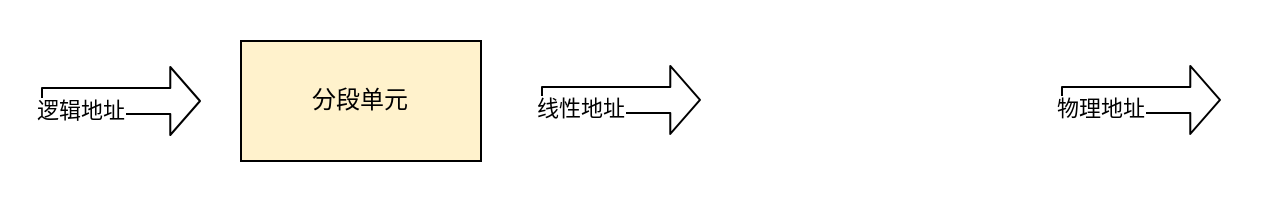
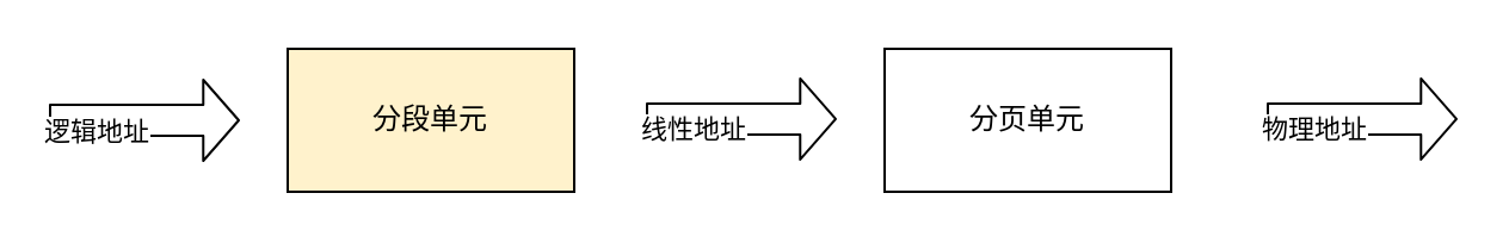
  <mxCell id="0" />
  <mxCell id="1" parent="0" />
  <mxCell id="2" value="分段单元" style="rounded=0;whiteSpace=wrap;html=1;fillColor=#fff2cc;" vertex="1" parent="1"><mxGeometry x="120" y="20" width="120" height="60" as="geometry" /></mxCell>
+ <mxCell id="3" value="分页单元" style="rounded=0;whiteSpace=wrap;html=1;" vertex="1" parent="1"><mxGeometry x="370" y="20" width="120" height="60" as="geometry" /></mxCell>
  <mxCell id="4" value="" style="shape=flexArrow;endArrow=classic;html=1;width=13;endSize=4.62;" edge="1" parent="1"><mxGeometry width="50" height="50" relative="1" as="geometry"><mxPoint x="20" y="50" as="sourcePoint" /><mxPoint x="100" y="50" as="targetPoint" /></mxGeometry></mxCell>
  <mxCell id="5" value="逻辑地址" style="edgeLabel;html=1;align=center;verticalAlign=middle;resizable=0;points=[];" vertex="1" connectable="0" parent="4"><mxGeometry x="-0.52" y="-4" relative="1" as="geometry"><mxPoint as="offset" /></mxGeometry></mxCell>
  <mxCell id="6" value="" style="shape=flexArrow;endArrow=classic;html=1;width=13;endSize=4.62;" edge="1" parent="1"><mxGeometry width="50" height="50" relative="1" as="geometry"><mxPoint x="270" y="49.44" as="sourcePoint" /><mxPoint x="350" y="49.44" as="targetPoint" /></mxGeometry></mxCell>
  <mxCell id="7" value="线性地址" style="edgeLabel;html=1;align=center;verticalAlign=middle;resizable=0;points=[];" vertex="1" connectable="0" parent="6"><mxGeometry x="-0.52" y="-4" relative="1" as="geometry"><mxPoint as="offset" /></mxGeometry></mxCell>
  <mxCell id="8" value="" style="shape=flexArrow;endArrow=classic;html=1;width=13;endSize=4.62;" edge="1" parent="1"><mxGeometry width="50" height="50" relative="1" as="geometry"><mxPoint x="530" y="49.44" as="sourcePoint" /><mxPoint x="610" y="49.44" as="targetPoint" /></mxGeometry></mxCell>
  <mxCell id="9" value="物理地址" style="edgeLabel;html=1;align=center;verticalAlign=middle;resizable=0;points=[];" vertex="1" connectable="0" parent="8"><mxGeometry x="-0.52" y="-4" relative="1" as="geometry"><mxPoint as="offset" /></mxGeometry></mxCell>
